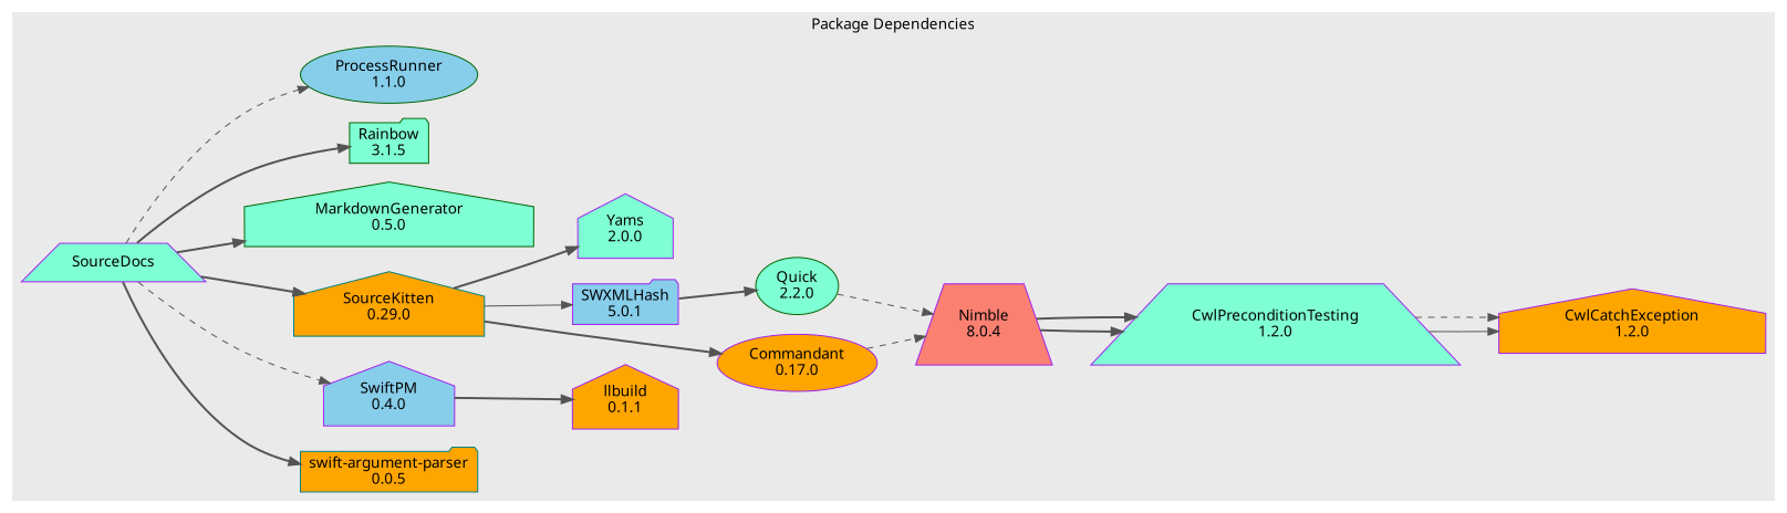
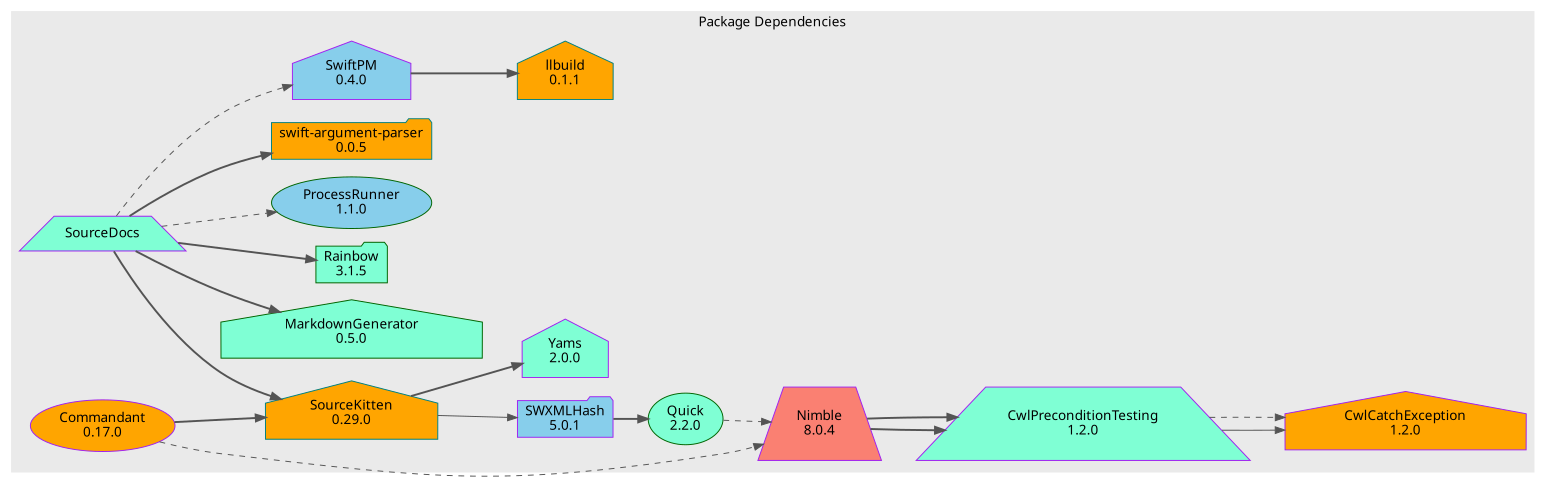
  digraph {
    color="#eaeaea"
    fontname="Noto Sans"
    rankdir=LR
    style=filled
    node [color=purple fillcolor=aquamarine fontname="Noto Sans" shape=house style=filled]
    edge [color="#545454" fontname="Noto Sans" style=bold]
    SourceDocs [shape=trapezium]
    "swift-argument-parser\n0.0.5" [color=teal fillcolor=orange shape=folder]
    "SwiftPM\n0.4.0" [fillcolor=skyblue]
    "SourceKitten\n0.29.0" [color=teal fillcolor=orange]
    "MarkdownGenerator\n0.5.0" [color=darkgreen]
    "Rainbow\n3.1.5" [color=darkgreen shape=folder]
    "ProcessRunner\n1.1.0" [color=darkgreen fillcolor=skyblue shape=ellipse]
-   "llbuild\n0.1.1" [fillcolor=orange]
+   "llbuild\n0.1.1" [color=teal fillcolor=orange]
    "Commandant\n0.17.0" [fillcolor=orange shape=ellipse]
    "SWXMLHash\n5.0.1" [fillcolor=skyblue shape=folder]
    "Yams\n2.0.0"
    "Quick\n2.2.0" [color=darkgreen shape=ellipse]
    "Nimble\n8.0.4" [fillcolor=salmon shape=trapezium]
    "CwlPreconditionTesting\n1.2.0" [shape=trapezium]
    "CwlCatchException\n1.2.0" [fillcolor=orange]
    subgraph cluster_1 {
      label="Package Dependencies"
      SourceDocs
      "swift-argument-parser\n0.0.5"
      "SwiftPM\n0.4.0"
      "SourceKitten\n0.29.0"
      "MarkdownGenerator\n0.5.0"
      "Rainbow\n3.1.5"
      "ProcessRunner\n1.1.0"
      "llbuild\n0.1.1"
      "Commandant\n0.17.0"
      "SWXMLHash\n5.0.1"
      "Yams\n2.0.0"
      "Quick\n2.2.0"
      "Nimble\n8.0.4"
      "CwlPreconditionTesting\n1.2.0"
      "CwlCatchException\n1.2.0"
    }
    subgraph cluster_2 {
    }
    SourceDocs -> "swift-argument-parser\n0.0.5"
    SourceDocs -> "SwiftPM\n0.4.0" [style=dashed]
    SourceDocs -> "SourceKitten\n0.29.0"
    SourceDocs -> "MarkdownGenerator\n0.5.0"
    SourceDocs -> "Rainbow\n3.1.5"
    SourceDocs -> "ProcessRunner\n1.1.0" [style=dashed]
    "SwiftPM\n0.4.0" -> "llbuild\n0.1.1"
-   "SourceKitten\n0.29.0" -> "Commandant\n0.17.0"
+   "Commandant\n0.17.0" -> "SourceKitten\n0.29.0"
    "SourceKitten\n0.29.0" -> "SWXMLHash\n5.0.1" [style=solid]
    "SourceKitten\n0.29.0" -> "Yams\n2.0.0"
    "Commandant\n0.17.0" -> "Nimble\n8.0.4" [style=dashed]
    "SWXMLHash\n5.0.1" -> "Quick\n2.2.0"
    "Quick\n2.2.0" -> "Nimble\n8.0.4" [style=dashed]
    "Nimble\n8.0.4" -> "CwlPreconditionTesting\n1.2.0"
    "Nimble\n8.0.4" -> "CwlPreconditionTesting\n1.2.0"
    "CwlPreconditionTesting\n1.2.0" -> "CwlCatchException\n1.2.0" [style=solid]
    "CwlPreconditionTesting\n1.2.0" -> "CwlCatchException\n1.2.0" [style=dashed]
  }
